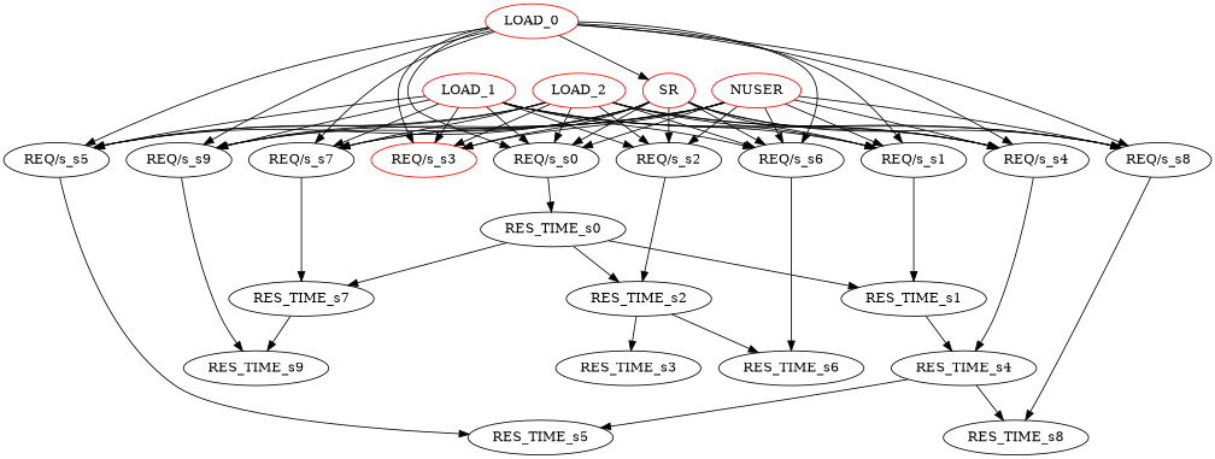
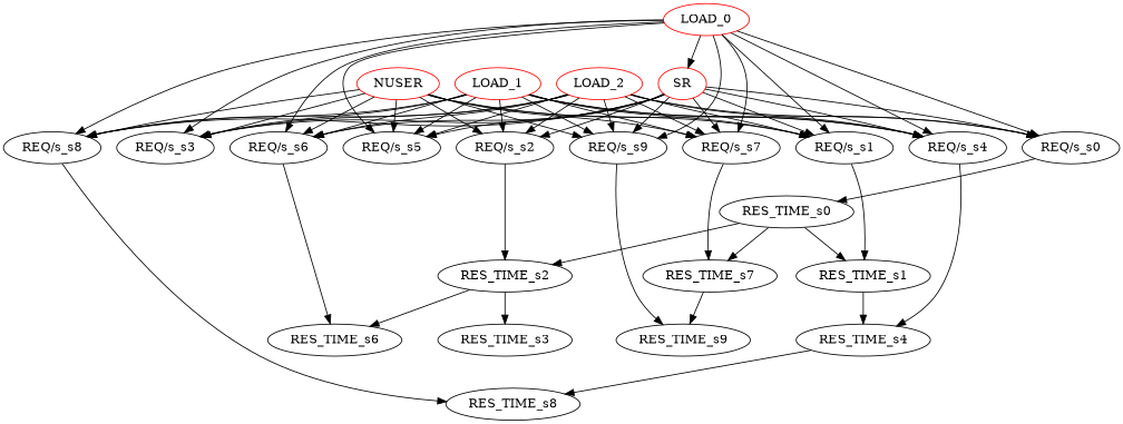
  strict digraph {
    node [color=black]
    NUSER [color=red]
    "REQ/s_s0"
    "REQ/s_s1"
    "REQ/s_s2"
-   "REQ/s_s3" [color=red]
+   "REQ/s_s3"
    "REQ/s_s4"
    "REQ/s_s5"
    "REQ/s_s6"
    "REQ/s_s7"
    "REQ/s_s8"
    "REQ/s_s9"
    RES_TIME_s0
    RES_TIME_s1
    RES_TIME_s2
    RES_TIME_s4
-   RES_TIME_s5
    RES_TIME_s6
    RES_TIME_s7
    RES_TIME_s8
    RES_TIME_s9
    RES_TIME_s3
    LOAD_0 [color=red]
    SR [color=red]
    LOAD_1 [color=red]
    LOAD_2 [color=red]
-   NUSER -> "REQ/s_s0"
    NUSER -> "REQ/s_s1"
    NUSER -> "REQ/s_s2"
    NUSER -> "REQ/s_s3"
    NUSER -> "REQ/s_s4"
    NUSER -> "REQ/s_s5"
    NUSER -> "REQ/s_s6"
    NUSER -> "REQ/s_s7"
    NUSER -> "REQ/s_s8"
    NUSER -> "REQ/s_s9"
    "REQ/s_s0" -> RES_TIME_s0
    "REQ/s_s1" -> RES_TIME_s1
    "REQ/s_s2" -> RES_TIME_s2
    "REQ/s_s4" -> RES_TIME_s4
-   "REQ/s_s5" -> RES_TIME_s5
    "REQ/s_s6" -> RES_TIME_s6
    "REQ/s_s7" -> RES_TIME_s7
    "REQ/s_s8" -> RES_TIME_s8
    "REQ/s_s9" -> RES_TIME_s9
    RES_TIME_s0 -> RES_TIME_s1
    RES_TIME_s0 -> RES_TIME_s2
    RES_TIME_s0 -> RES_TIME_s7
    RES_TIME_s1 -> RES_TIME_s4
    RES_TIME_s2 -> RES_TIME_s6
    RES_TIME_s2 -> RES_TIME_s3
-   RES_TIME_s4 -> RES_TIME_s5
    RES_TIME_s4 -> RES_TIME_s8
    RES_TIME_s7 -> RES_TIME_s9
    LOAD_0 -> "REQ/s_s0"
    LOAD_0 -> "REQ/s_s1"
    LOAD_0 -> "REQ/s_s3"
    LOAD_0 -> "REQ/s_s4"
    LOAD_0 -> "REQ/s_s5"
    LOAD_0 -> "REQ/s_s6"
    LOAD_0 -> "REQ/s_s7"
    LOAD_0 -> "REQ/s_s8"
    LOAD_0 -> "REQ/s_s9"
    LOAD_0 -> SR
    SR -> "REQ/s_s0"
    SR -> "REQ/s_s1"
    SR -> "REQ/s_s2"
    SR -> "REQ/s_s3"
    SR -> "REQ/s_s4"
    SR -> "REQ/s_s5"
    SR -> "REQ/s_s6"
    SR -> "REQ/s_s7"
    SR -> "REQ/s_s8"
    SR -> "REQ/s_s9"
    LOAD_1 -> "REQ/s_s0"
    LOAD_1 -> "REQ/s_s1"
    LOAD_1 -> "REQ/s_s2"
    LOAD_1 -> "REQ/s_s3"
    LOAD_1 -> "REQ/s_s4"
    LOAD_1 -> "REQ/s_s5"
    LOAD_1 -> "REQ/s_s6"
    LOAD_1 -> "REQ/s_s7"
    LOAD_1 -> "REQ/s_s8"
    LOAD_1 -> "REQ/s_s9"
    LOAD_2 -> "REQ/s_s0"
    LOAD_2 -> "REQ/s_s1"
    LOAD_2 -> "REQ/s_s2"
    LOAD_2 -> "REQ/s_s3"
    LOAD_2 -> "REQ/s_s4"
    LOAD_2 -> "REQ/s_s5"
    LOAD_2 -> "REQ/s_s6"
    LOAD_2 -> "REQ/s_s7"
    LOAD_2 -> "REQ/s_s8"
    LOAD_2 -> "REQ/s_s9"
  }
